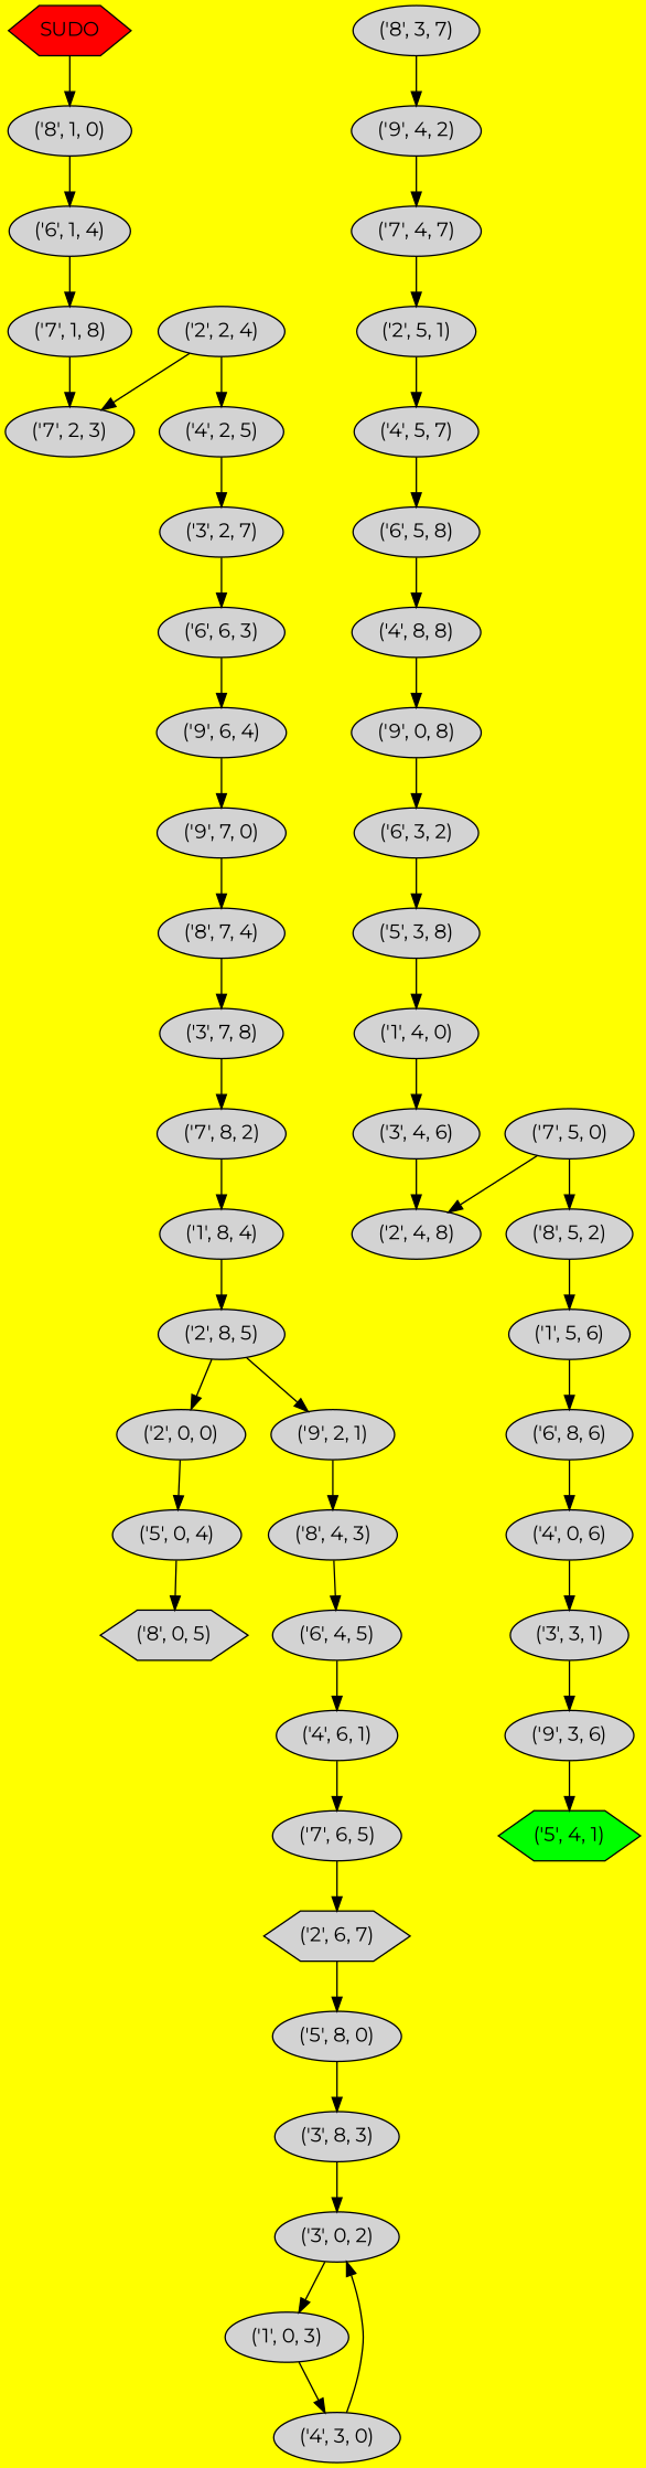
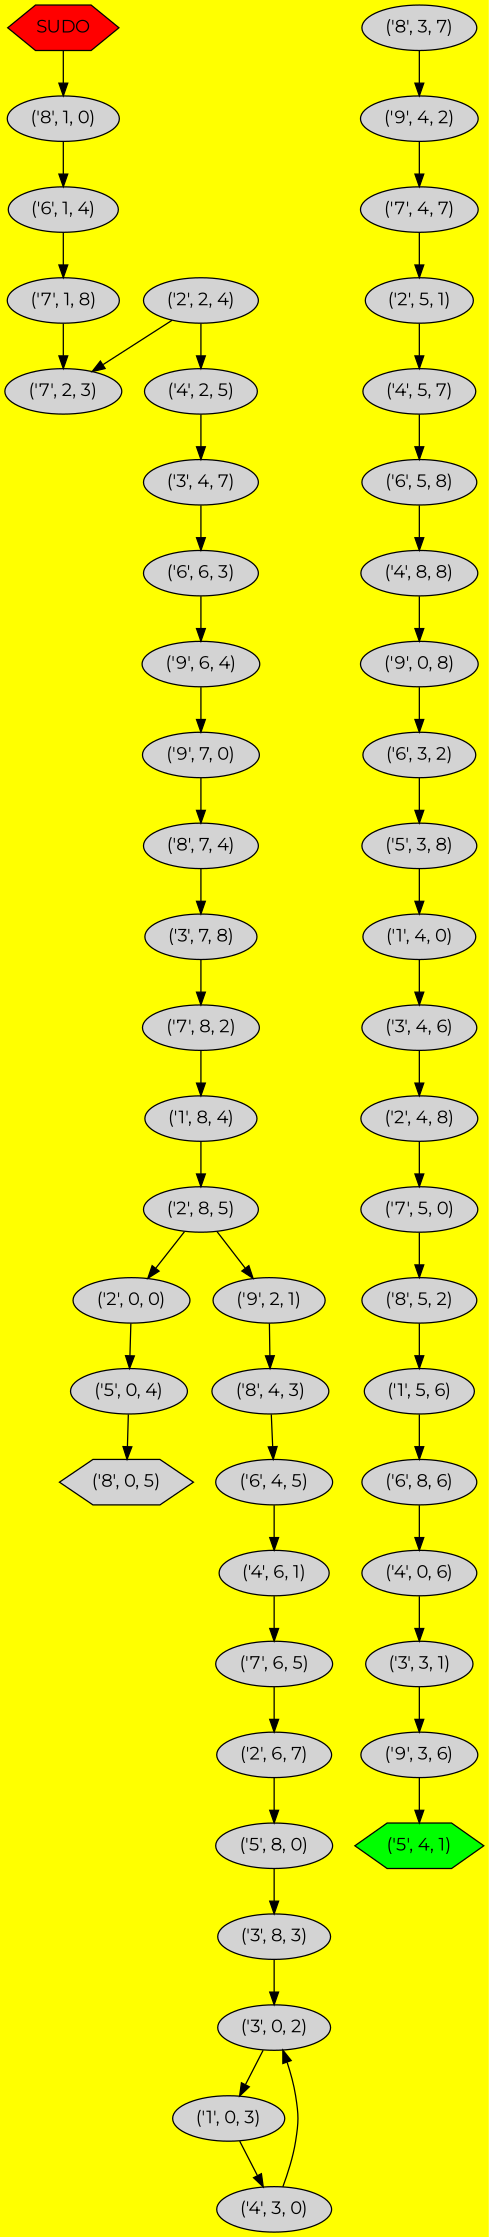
  digraph {
    bgcolor="#FFFF00"
    fontname=Montserrat
    node [fontname=Montserrat style=filled]
    edge [fontname=Montserrat]
    SUDO [fillcolor="#FF0000" shape=hexagon]
    n2 [label="('8', 1, 0)"]
    n3 [label="('6', 1, 4)"]
    n4 [label="('7', 1, 8)"]
    n5 [label="('7', 2, 3)"]
    n6 [label="('2', 2, 4)"]
    n7 [label="('4', 2, 5)"]
-   n8 [label="('3', 2, 7)"]
+   n8 [label="('3', 4, 7)"]
    n9 [label="('6', 6, 3)"]
    n10 [label="('9', 6, 4)"]
    n11 [label="('9', 7, 0)"]
    n12 [label="('8', 7, 4)"]
    n13 [label="('3', 7, 8)"]
    n14 [label="('7', 8, 2)"]
    n15 [label="('1', 8, 4)"]
    n16 [label="('2', 8, 5)"]
    n17 [label="('2', 0, 0)"]
    n18 [label="('9', 2, 1)"]
    n19 [label="('5', 0, 4)"]
    n20 [label="('8', 0, 5)" shape=hexagon]
    n21 [label="('8', 4, 3)"]
    n22 [label="('6', 4, 5)"]
    n23 [label="('4', 6, 1)"]
    n24 [label="('7', 6, 5)"]
-   n25 [label="('2', 6, 7)" shape=hexagon]
+   n25 [label="('2', 6, 7)"]
    n26 [label="('5', 8, 0)"]
    n27 [label="('3', 8, 3)"]
    n28 [label="('3', 0, 2)"]
    n29 [label="('1', 0, 3)"]
    n30 [label="('4', 3, 0)"]
    n31 [label="('8', 3, 7)"]
    n32 [label="('9', 4, 2)"]
    n33 [label="('7', 4, 7)"]
    n34 [label="('2', 5, 1)"]
    n35 [label="('4', 5, 7)"]
    n36 [label="('6', 5, 8)"]
    n37 [label="('4', 8, 8)"]
    n38 [label="('9', 0, 8)"]
    n39 [label="('6', 3, 2)"]
    n40 [label="('5', 3, 8)"]
    n41 [label="('1', 4, 0)"]
    n42 [label="('3', 4, 6)"]
    n43 [label="('2', 4, 8)"]
    n44 [label="('7', 5, 0)"]
    n45 [label="('8', 5, 2)"]
    n46 [label="('1', 5, 6)"]
    n47 [label="('6', 8, 6)"]
    n48 [label="('4', 0, 6)"]
    n49 [label="('3', 3, 1)"]
    n50 [label="('9', 3, 6)"]
    n51 [fillcolor="#00FF00" label="('5', 4, 1)" shape=hexagon]
    SUDO -> n2
    n2 -> n3
    n3 -> n4
    n4 -> n5
    n6 -> n5
    n6 -> n7
    n7 -> n8
    n8 -> n9
    n9 -> n10
    n10 -> n11
    n11 -> n12
    n12 -> n13
    n13 -> n14
    n14 -> n15
    n15 -> n16
    n16 -> n17
    n16 -> n18
    n17 -> n19
    n18 -> n21
    n19 -> n20
    n21 -> n22
    n22 -> n23
    n23 -> n24
    n24 -> n25
    n25 -> n26
    n26 -> n27
    n27 -> n28
    n28 -> n29
    n29 -> n30
    n30 -> n28
    n31 -> n32
    n32 -> n33
    n33 -> n34
    n34 -> n35
    n35 -> n36
    n36 -> n37
    n37 -> n38
    n38 -> n39
    n39 -> n40
    n40 -> n41
    n41 -> n42
    n42 -> n43
-   n44 -> n43
+   n43 -> n44
    n44 -> n45
    n45 -> n46
    n46 -> n47
    n47 -> n48
    n48 -> n49
    n49 -> n50
    n50 -> n51
  }
